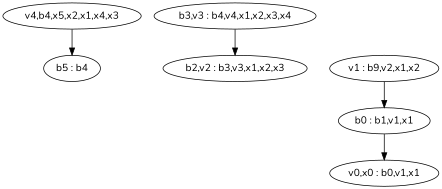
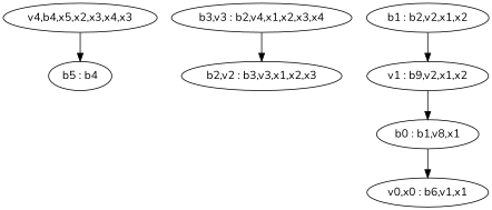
  digraph {
    fontname=Nunito
    node [fontname=Nunito]
    edge [fontname=Nunito]
-   n1 [label="v4,b4,x5,x2,x1,x4,x3"]
+   n1 [label="v4,b4,x5,x2,x3,x4,x3"]
    n2 [label="b5 : b4"]
-   n3 [label="b3,v3 : b4,v4,x1,x2,x3,x4"]
+   n3 [label="b3,v3 : b2,v4,x1,x2,x3,x4"]
    n4 [label="b2,v2 : b3,v3,x1,x2,x3"]
+   n5 [label="b1 : b2,v2,x1,x2"]
    n6 [label="v1 : b9,v2,x1,x2"]
-   n7 [label="b0 : b1,v1,x1"]
-   n8 [label="v0,x0 : b0,v1,x1"]
+   n7 [label="b0 : b1,v8,x1"]
+   n8 [label="v0,x0 : b6,v1,x1"]
    n1 -> n2
    n3 -> n4
+   n5 -> n6
    n6 -> n7
    n7 -> n8
  }
